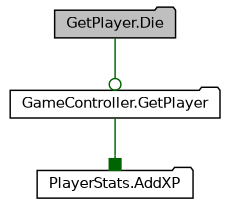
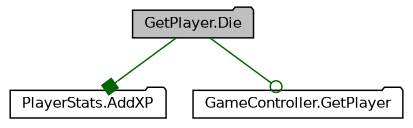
  digraph {
    rankdir=TB
    node [color=black fillcolor=white fontname=Helvetica fontsize=10 shape=folder style=filled]
    edge [color=darkgreen fontname=Helvetica fontsize=10 labelfontname=Helvetica labelfontsize=10 style=solid]
    n1 [fillcolor=grey75 fontcolor=black height=0.2 label="GetPlayer.Die" width=0.4]
    n2 [height=0.2 label="PlayerStats.AddXP" width=0.4]
    n3 [height=0.2 label="GameController.GetPlayer" width=0.4]
-   n3 -> n2 [arrowhead=box]
+   n1 -> n2 [arrowhead=box]
    n1 -> n3 [arrowhead=odot]
  }
